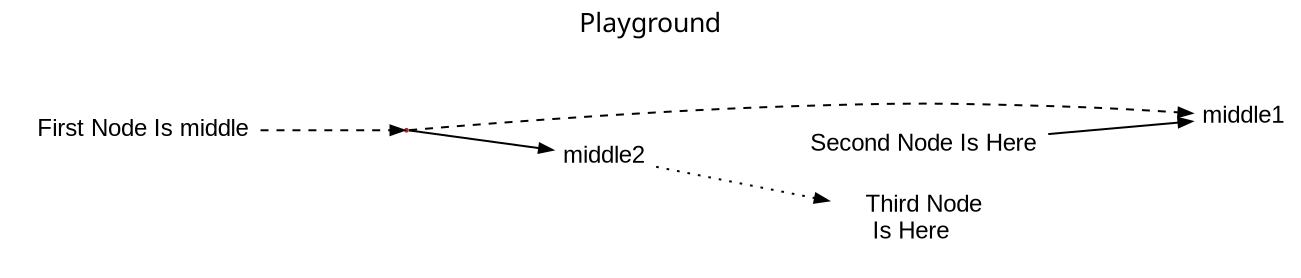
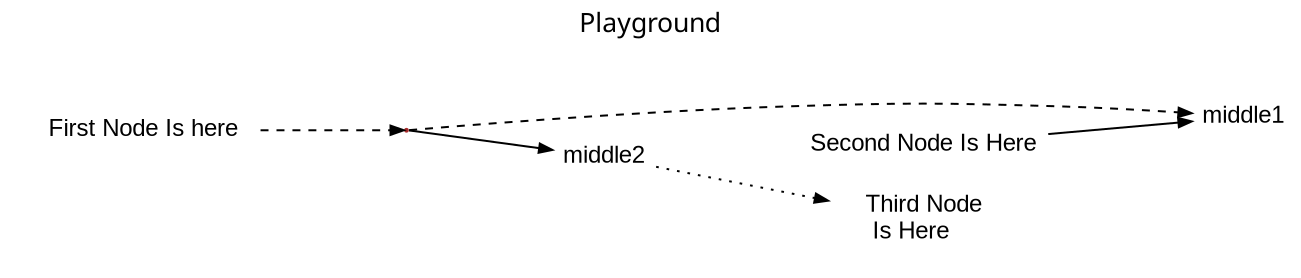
  digraph {
    compound=true
    fontname="Inter-SemiBoldItalic"
    fontsize="20pt"
    label=Playground
    labelloc=t
    nodesep=0.2
    rankdir=LR
    ranksep=1.5
    node [color=brown fontname=Arial fontsize="18pt" nojustify=true penwidth=0.5 shape=plaintext]
    edge [color=black penwidth=1.5 style=dashed]
-   n1 [color=deeppink label="First Node Is middle" width=2]
+   n1 [color=deeppink label="First Node Is here" width=2]
    n2 [color=purple label="Second Node Is Here\l" width=2]
    n3 [label="Third Node\l Is Here\l" width=2]
    cross [penwidth=0 shape=point]
    middle1
    middle2 [color=deeppink]
    subgraph cluster_1 {
      color=white
      fontcolor="#2d696a"
      label=""
      n1
    }
    subgraph cluster_2 {
      color=white
      fontcolor="#2d696a"
      label=""
      n2
      n3
    }
    n1 -> cross
    n2 -> middle1 [style=bold]
    cross -> middle1
    cross -> middle2 [style=bold]
    middle2 -> n3 [style=dotted]
  }
